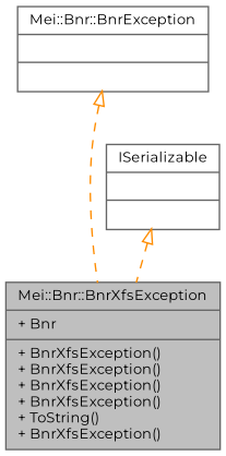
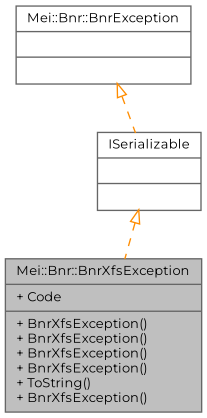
  digraph {
    fontname=Montserrat
    node [color=gray40 fillcolor=white fontname=Montserrat fontsize=10 shape=record style=filled]
    edge [arrowtail=onormal color=darkorange dir=back fontname=Montserrat fontsize=10 labelfontname=Helvetica labelfontsize=10 style=dashed]
-   n1 [fillcolor=grey75 fontcolor=black height=0.2 label="{Mei::Bnr::BnrXfsException\n|+ Bnr\l|+ BnrXfsException()\l+ BnrXfsException()\l+ BnrXfsException()\l+ BnrXfsException()\l+ ToString()\l+ BnrXfsException()\l}" width=0.4]
+   n1 [fillcolor=grey75 fontcolor=black height=0.2 label="{Mei::Bnr::BnrXfsException\n|+ Code\l|+ BnrXfsException()\l+ BnrXfsException()\l+ BnrXfsException()\l+ BnrXfsException()\l+ ToString()\l+ BnrXfsException()\l}" width=0.4]
    n2 [height=0.2 label="{Mei::Bnr::BnrException\n||}" width=0.4]
    n3 [height=0.2 label="{ISerializable\n||}" width=0.4]
-   n2 -> n1
+   n2 -> n3
    n3 -> n1
  }
